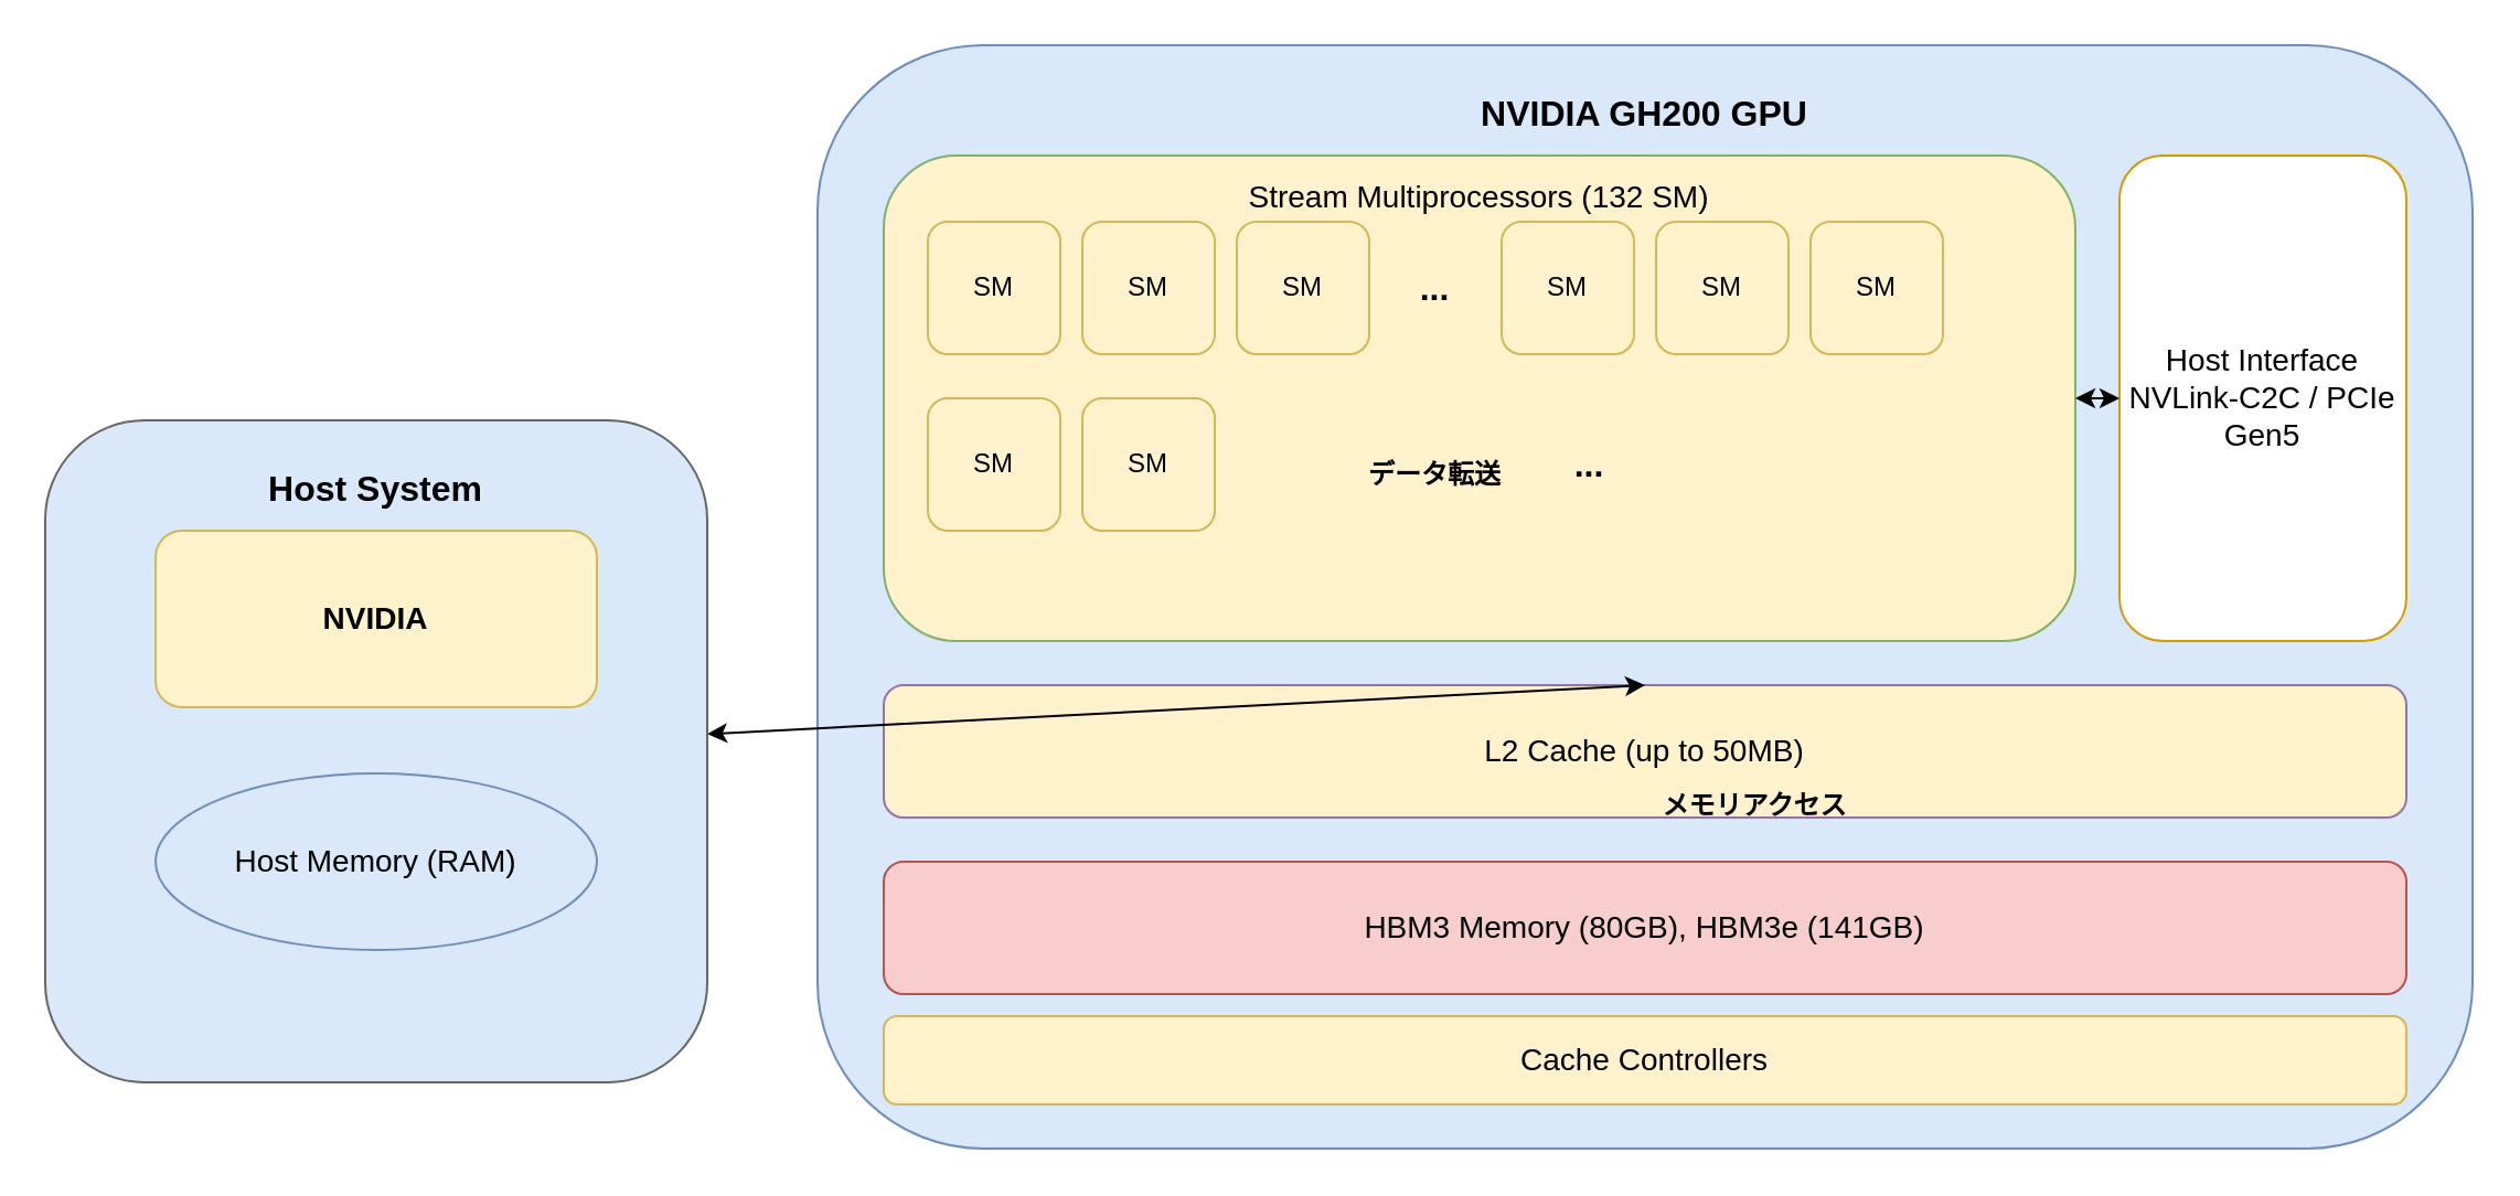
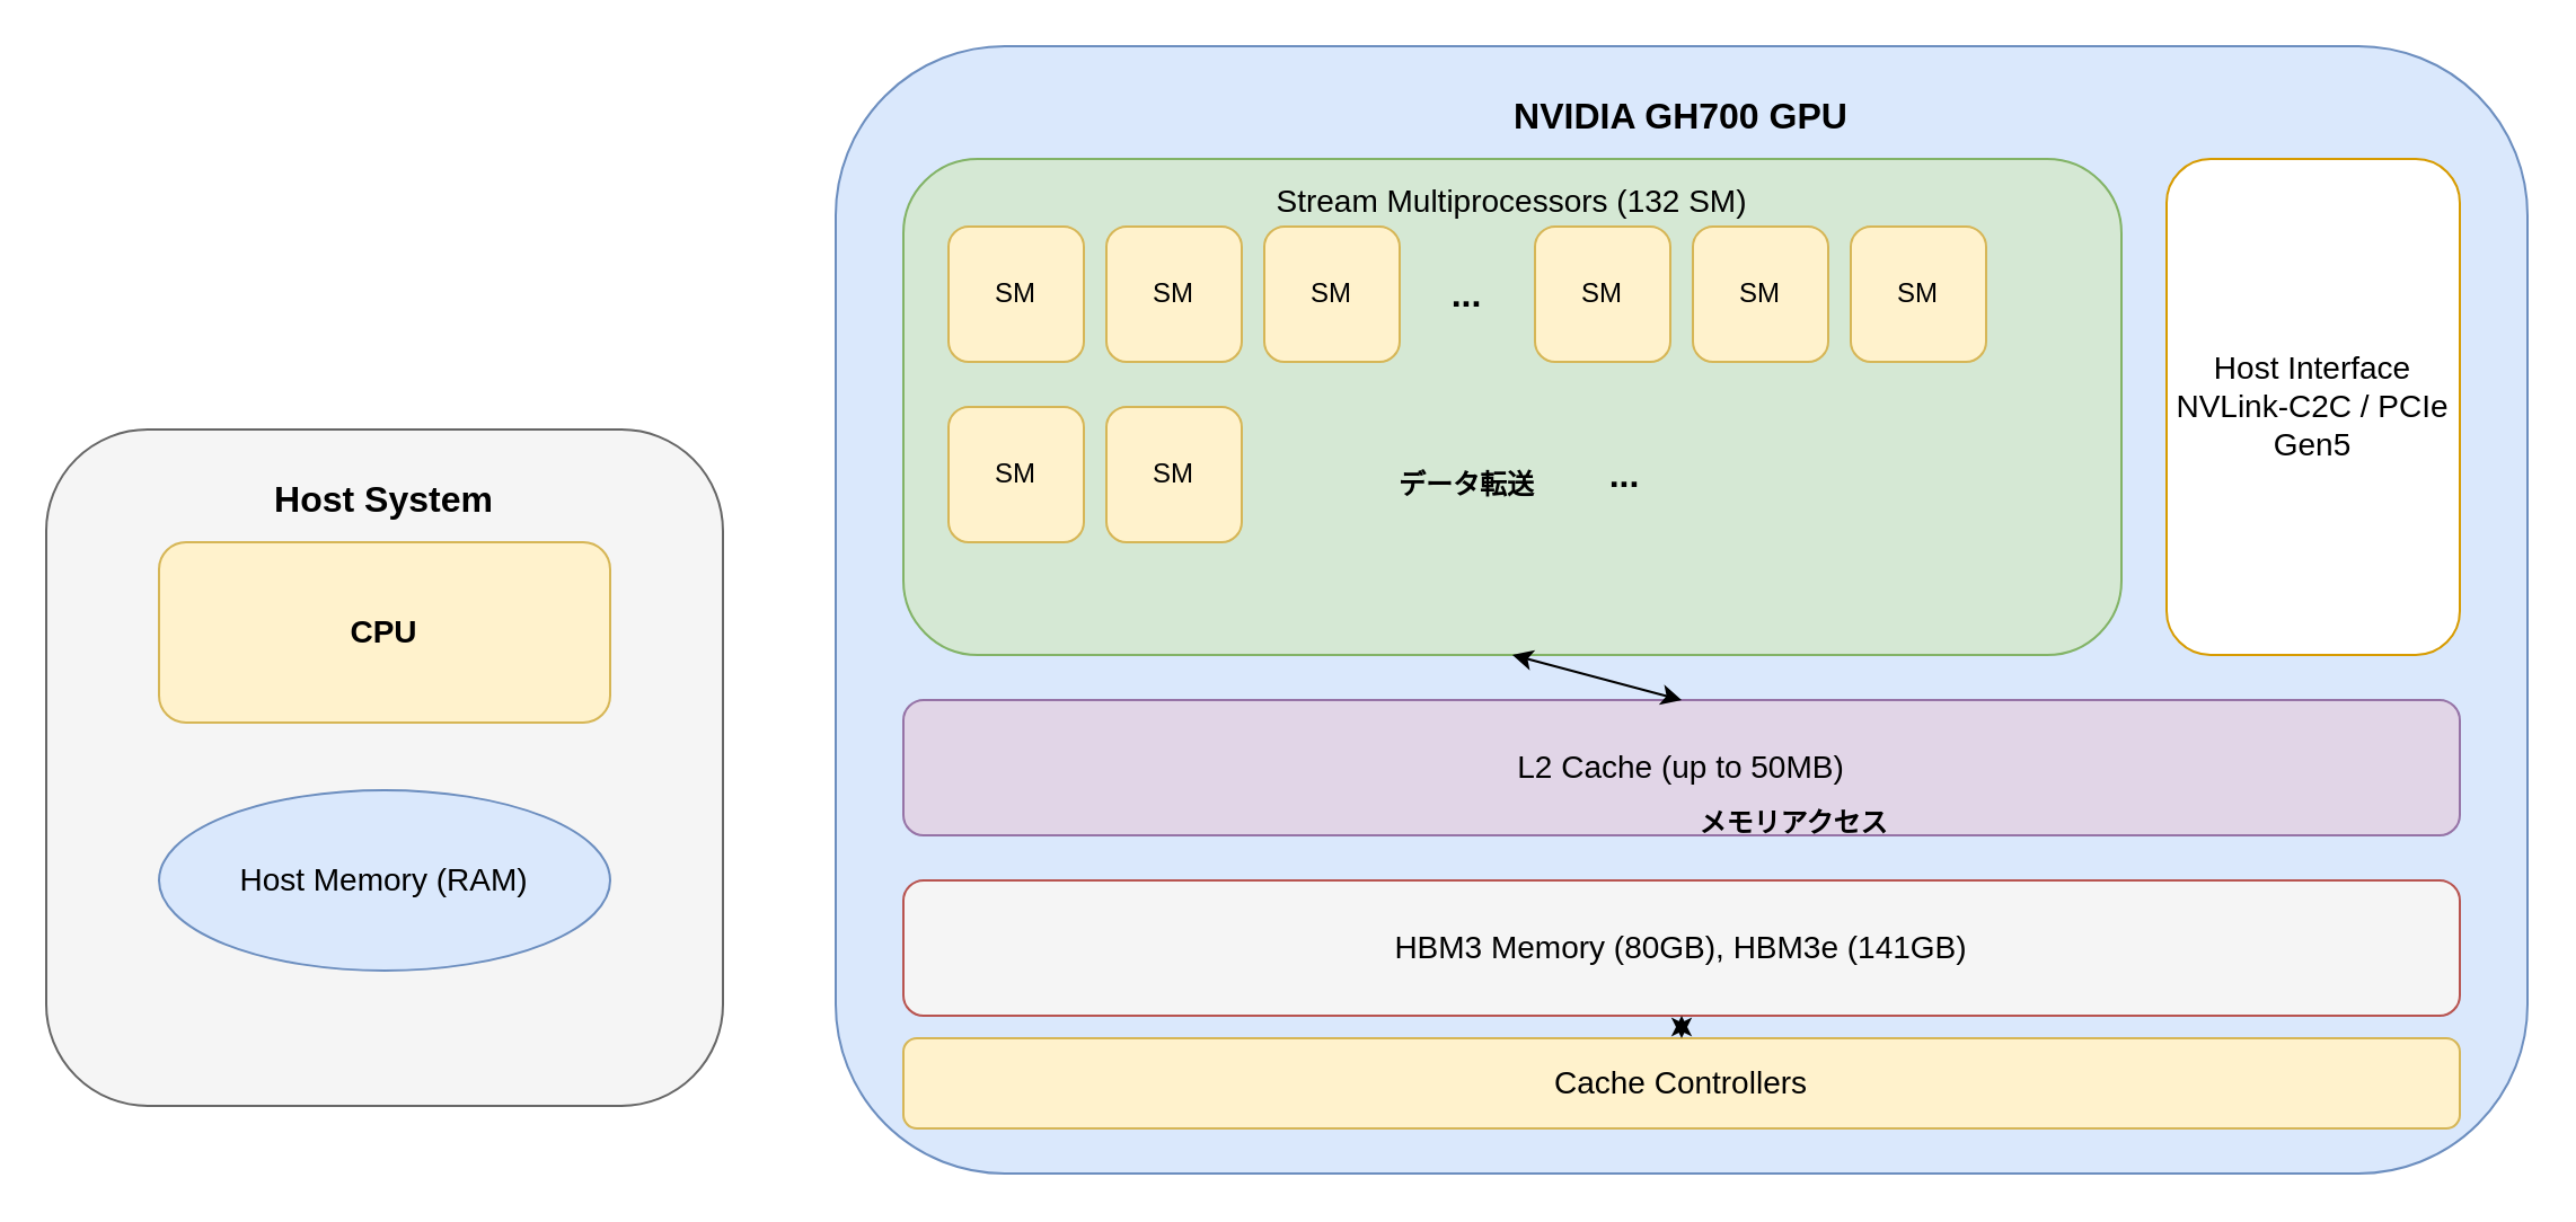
  <mxCell id="0" />
  <mxCell id="1" parent="0" />
- <mxCell id="2" value="NVIDIA GH200 GPU" style="rounded=1;whiteSpace=wrap;html=1;fillColor=#dae8fc;strokeColor=#6c8ebf;fontSize=16;fontStyle=1;verticalAlign=top;spacingTop=15;shadow=0;glass=0;" parent="1" vertex="1"><mxGeometry x="370" y="20" width="750" height="500" as="geometry" /></mxCell>
- <mxCell id="3" value="Stream Multiprocessors (132 SM)" style="rounded=1;whiteSpace=wrap;html=1;fillColor=#fff2cc;strokeColor=#82b366;fontSize=14;verticalAlign=top;align=center;spacingTop=4;" parent="1" vertex="1"><mxGeometry x="400" y="70" width="540" height="220" as="geometry" /></mxCell>
+ <mxCell id="2" value="NVIDIA GH700 GPU" style="rounded=1;whiteSpace=wrap;html=1;fillColor=#dae8fc;strokeColor=#6c8ebf;fontSize=16;fontStyle=1;verticalAlign=top;spacingTop=15;shadow=0;glass=0;" parent="1" vertex="1"><mxGeometry x="370" y="20" width="750" height="500" as="geometry" /></mxCell>
+ <mxCell id="3" value="Stream Multiprocessors (132 SM)" style="rounded=1;whiteSpace=wrap;html=1;fillColor=#d5e8d4;strokeColor=#82b366;fontSize=14;verticalAlign=top;align=center;spacingTop=4;" parent="1" vertex="1"><mxGeometry x="400" y="70" width="540" height="220" as="geometry" /></mxCell>
  <mxCell id="4" value="SM" style="rounded=1;whiteSpace=wrap;html=1;fillColor=#fff2cc;strokeColor=#d6b656;fontSize=12;" parent="1" vertex="1"><mxGeometry x="420" y="100" width="60" height="60" as="geometry" /></mxCell>
  <mxCell id="5" value="SM" style="rounded=1;whiteSpace=wrap;html=1;fillColor=#fff2cc;strokeColor=#d6b656;fontSize=12;" parent="1" vertex="1"><mxGeometry x="490" y="100" width="60" height="60" as="geometry" /></mxCell>
  <mxCell id="6" value="SM" style="rounded=1;whiteSpace=wrap;html=1;fillColor=#fff2cc;strokeColor=#d6b656;fontSize=12;" parent="1" vertex="1"><mxGeometry x="560" y="100" width="60" height="60" as="geometry" /></mxCell>
  <mxCell id="7" value="..." style="text;html=1;strokeColor=none;fillColor=none;align=center;verticalAlign=middle;whiteSpace=wrap;rounded=0;fontSize=16;fontStyle=1" parent="1" vertex="1"><mxGeometry x="630" y="115" width="40" height="30" as="geometry" /></mxCell>
  <mxCell id="8" value="SM" style="rounded=1;whiteSpace=wrap;html=1;fillColor=#fff2cc;strokeColor=#d6b656;fontSize=12;" parent="1" vertex="1"><mxGeometry x="680" y="100" width="60" height="60" as="geometry" /></mxCell>
  <mxCell id="9" value="SM" style="rounded=1;whiteSpace=wrap;html=1;fillColor=#fff2cc;strokeColor=#d6b656;fontSize=12;" parent="1" vertex="1"><mxGeometry x="750" y="100" width="60" height="60" as="geometry" /></mxCell>
  <mxCell id="10" value="SM" style="rounded=1;whiteSpace=wrap;html=1;fillColor=#fff2cc;strokeColor=#d6b656;fontSize=12;" parent="1" vertex="1"><mxGeometry x="820" y="100" width="60" height="60" as="geometry" /></mxCell>
  <mxCell id="11" value="SM" style="rounded=1;whiteSpace=wrap;html=1;fillColor=#fff2cc;strokeColor=#d6b656;fontSize=12;" parent="1" vertex="1"><mxGeometry x="420" y="180" width="60" height="60" as="geometry" /></mxCell>
  <mxCell id="12" value="SM" style="rounded=1;whiteSpace=wrap;html=1;fillColor=#fff2cc;strokeColor=#d6b656;fontSize=12;" parent="1" vertex="1"><mxGeometry x="490" y="180" width="60" height="60" as="geometry" /></mxCell>
  <mxCell id="13" value="..." style="text;html=1;strokeColor=none;fillColor=none;align=center;verticalAlign=middle;whiteSpace=wrap;rounded=0;fontSize=16;fontStyle=1" parent="1" vertex="1"><mxGeometry x="560" y="195" width="320" height="30" as="geometry" /></mxCell>
- <mxCell id="14" value="L2 Cache (up to 50MB)" style="rounded=1;whiteSpace=wrap;html=1;fillColor=#fff2cc;strokeColor=#9673a6;fontSize=14;" parent="1" vertex="1"><mxGeometry x="400" y="310" width="690" height="60" as="geometry" /></mxCell>
- <mxCell id="15" value="HBM3 Memory (80GB), HBM3e (141GB)" style="rounded=1;whiteSpace=wrap;html=1;fillColor=#f8cecc;strokeColor=#b85450;fontSize=14;" parent="1" vertex="1"><mxGeometry x="400" y="390" width="690" height="60" as="geometry" /></mxCell>
+ <mxCell id="14" value="L2 Cache (up to 50MB)" style="rounded=1;whiteSpace=wrap;html=1;fillColor=#e1d5e7;strokeColor=#9673a6;fontSize=14;" parent="1" vertex="1"><mxGeometry x="400" y="310" width="690" height="60" as="geometry" /></mxCell>
+ <mxCell id="15" value="HBM3 Memory (80GB), HBM3e (141GB)" style="rounded=1;whiteSpace=wrap;html=1;fillColor=#f5f5f5;strokeColor=#b85450;fontSize=14;" parent="1" vertex="1"><mxGeometry x="400" y="390" width="690" height="60" as="geometry" /></mxCell>
  <mxCell id="16" value="Host Interface&#10;NVLink-C2C / PCIe Gen5" style="rounded=1;whiteSpace=wrap;html=1;fillColor=#ffffff;strokeColor=#d79b00;fontSize=14;" parent="1" vertex="1"><mxGeometry x="960" y="70" width="130" height="220" as="geometry" /></mxCell>
  <mxCell id="17" value="Cache Controllers" style="rounded=1;whiteSpace=wrap;html=1;fillColor=#fff2cc;strokeColor=#d6b656;fontSize=14;" parent="1" vertex="1"><mxGeometry x="400" y="460" width="690" height="40" as="geometry" /></mxCell>
- <mxCell id="18" value="" style="endArrow=classic;startArrow=classic;html=1;rounded=0;exitX=0.5;exitY=0;exitDx=0;exitDy=0;" parent="1" source="14" target="24" edge="1"><mxGeometry width="50" height="50" relative="1" as="geometry"><mxPoint x="720" y="320" as="sourcePoint" /><mxPoint x="770" y="270" as="targetPoint" /></mxGeometry></mxCell>
- <mxCell id="20" value="" style="endArrow=classic;startArrow=classic;html=1;rounded=0;exitX=1;exitY=0.5;exitDx=0;exitDy=0;entryX=0;entryY=0.5;entryDx=0;entryDy=0;" parent="1" source="3" target="16" edge="1"><mxGeometry width="50" height="50" relative="1" as="geometry"><mxPoint x="920" y="220" as="sourcePoint" /><mxPoint x="970" y="170" as="targetPoint" /></mxGeometry></mxCell>
+ <mxCell id="18" value="" style="endArrow=classic;startArrow=classic;html=1;rounded=0;exitX=0.5;exitY=0;exitDx=0;exitDy=0;entryX=0.5;entryY=1;entryDx=0;entryDy=0;" parent="1" source="14" target="3" edge="1"><mxGeometry width="50" height="50" relative="1" as="geometry"><mxPoint x="720" y="320" as="sourcePoint" /><mxPoint x="770" y="270" as="targetPoint" /></mxGeometry></mxCell>
+ <mxCell id="19" value="" style="endArrow=classic;startArrow=classic;html=1;rounded=0;exitX=0.5;exitY=0;exitDx=0;exitDy=0;entryX=0.5;entryY=1;entryDx=0;entryDy=0;" parent="1" source="17" target="15" edge="1"><mxGeometry width="50" height="50" relative="1" as="geometry"><mxPoint x="720" y="470" as="sourcePoint" /><mxPoint x="770" y="420" as="targetPoint" /></mxGeometry></mxCell>
  <mxCell id="21" value="データ転送" style="text;html=1;strokeColor=none;fillColor=none;align=center;verticalAlign=middle;whiteSpace=wrap;rounded=0;fontSize=12;fontStyle=1" parent="1" vertex="1"><mxGeometry x="605" y="200" width="90" height="30" as="geometry" /></mxCell>
  <mxCell id="22" value="メモリアクセス" style="text;html=1;strokeColor=none;fillColor=none;align=center;verticalAlign=middle;whiteSpace=wrap;rounded=0;fontSize=12;fontStyle=1" parent="1" vertex="1"><mxGeometry x="745" y="350" width="100" height="30" as="geometry" /></mxCell>
  <mxCell id="23" value="" style="group" parent="1" vertex="1" connectable="0"><mxGeometry x="20" y="190" width="300" height="300" as="geometry" /></mxCell>
- <mxCell id="24" value="Host System" style="rounded=1;whiteSpace=wrap;html=1;fillColor=#dae8fc;strokeColor=#666666;fontSize=16;fontStyle=1;verticalAlign=top;spacingTop=15;shadow=0;glass=0;" parent="23" vertex="1"><mxGeometry width="300" height="300" as="geometry" /></mxCell>
- <mxCell id="25" value="NVIDIA" style="rounded=1;whiteSpace=wrap;html=1;fillColor=#fff2cc;strokeColor=#d6b656;fontSize=14;fontStyle=1;" parent="23" vertex="1"><mxGeometry x="50" y="50" width="200" height="80" as="geometry" /></mxCell>
+ <mxCell id="24" value="Host System" style="rounded=1;whiteSpace=wrap;html=1;fillColor=#f5f5f5;strokeColor=#666666;fontSize=16;fontStyle=1;verticalAlign=top;spacingTop=15;shadow=0;glass=0;" parent="23" vertex="1"><mxGeometry width="300" height="300" as="geometry" /></mxCell>
+ <mxCell id="25" value="CPU" style="rounded=1;whiteSpace=wrap;html=1;fillColor=#fff2cc;strokeColor=#d6b656;fontSize=14;fontStyle=1;" parent="23" vertex="1"><mxGeometry x="50" y="50" width="200" height="80" as="geometry" /></mxCell>
  <mxCell id="26" value="Host Memory (RAM)" style="ellipse;whiteSpace=wrap;html=1;fillColor=#dae8fc;strokeColor=#6c8ebf;fontSize=14;" parent="23" vertex="1"><mxGeometry x="50" y="160" width="200" height="80" as="geometry" /></mxCell>
